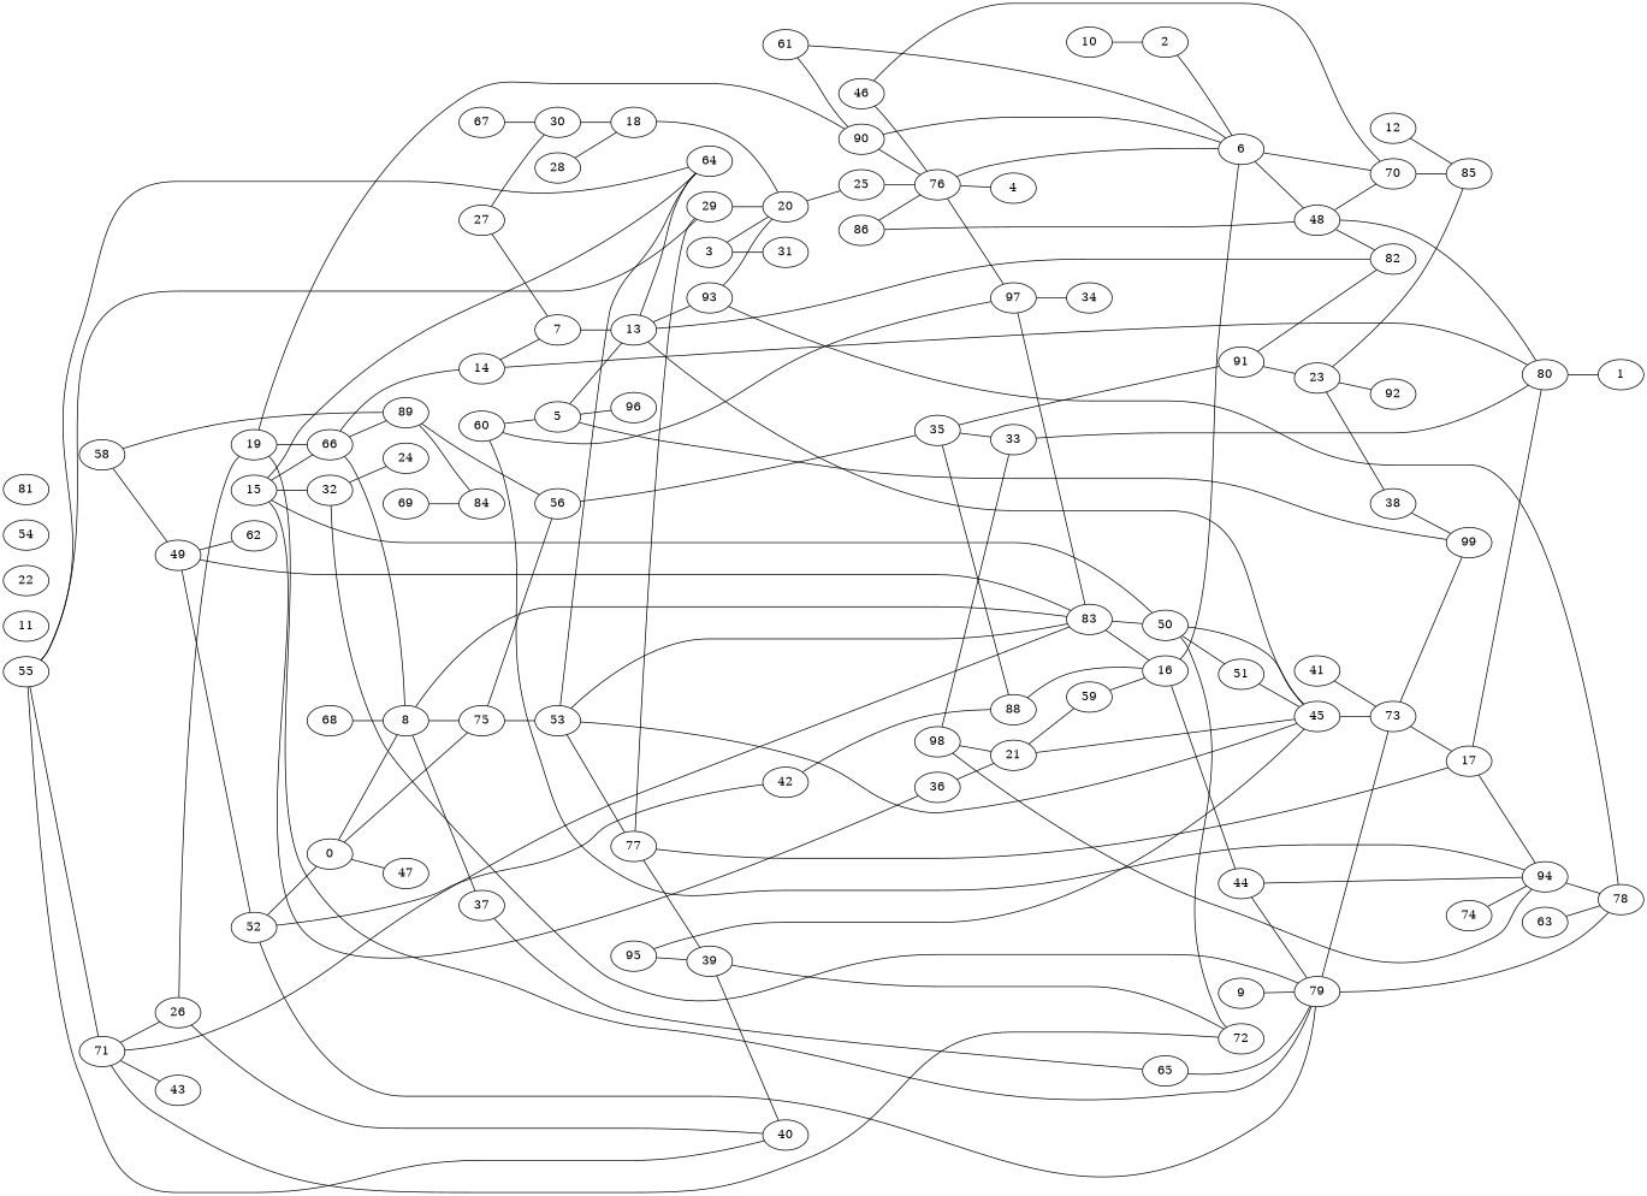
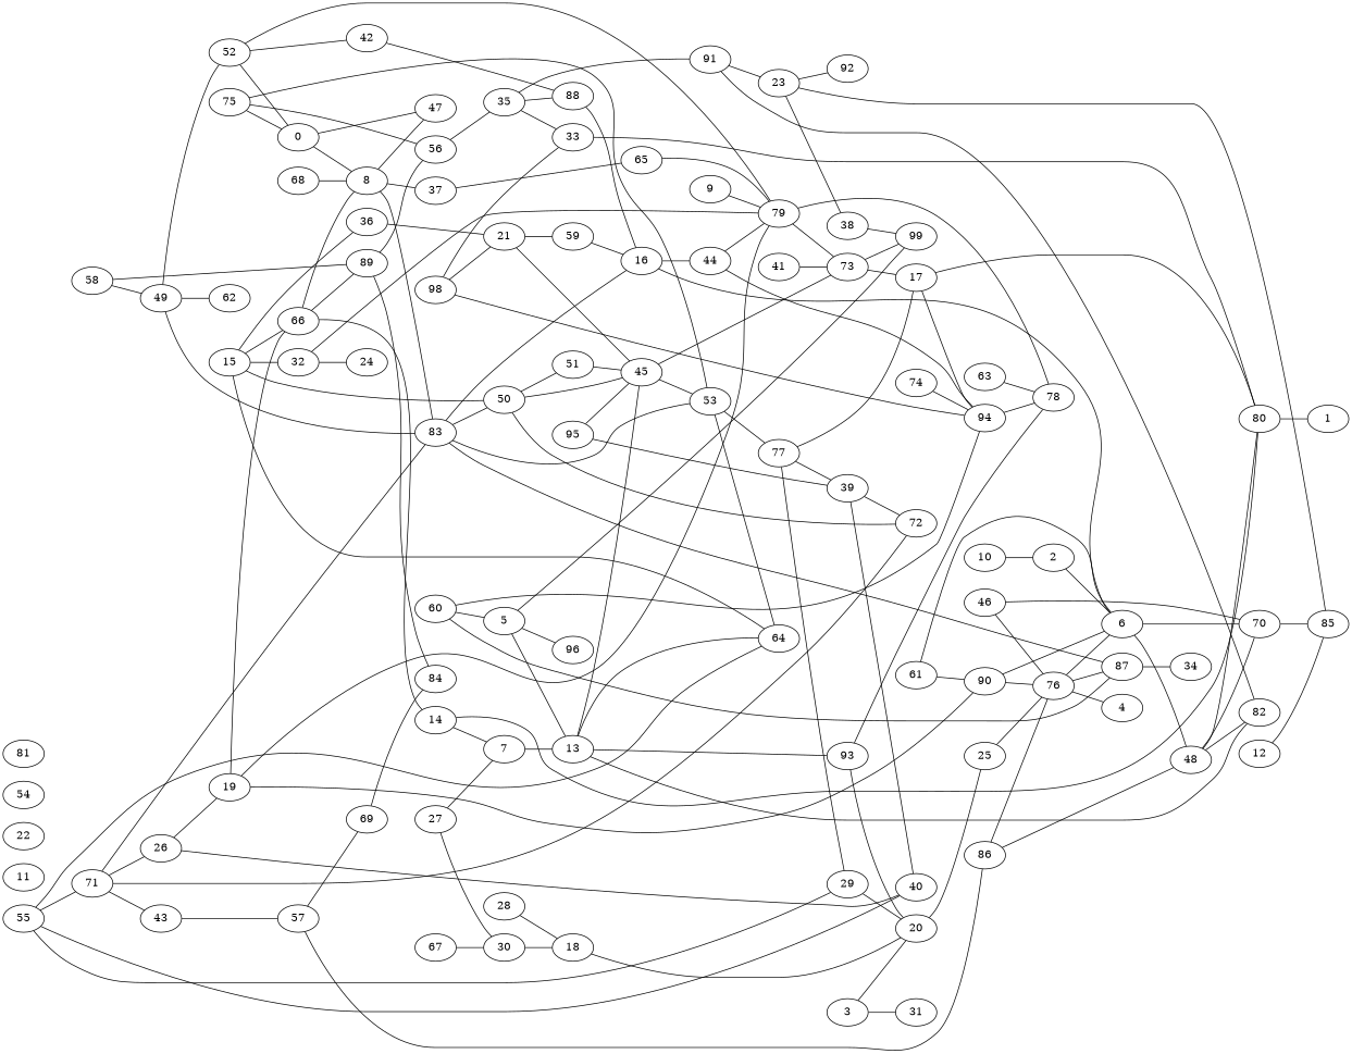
  graph {
    rankdir=LR
    0
    8
    47
    37
    75
    83
    2
    6
    48
    70
    3
    20
    31
    25
    5
    13
    96
    99
    45
    82
    93
    64
    80
    85
    7
    65
    53
    56
    50
    16
    9
    79
    73
    10
    11
    12
    78
    14
    1
    15
    32
    36
    66
    24
    21
    72
    51
    89
    44
    94
    17
    18
    19
    90
    76
    59
    22
    23
    38
    92
-   87 [label=97]
+   87
    4
    26
    40
    27
    30
    28
    29
    33
    35
    88
    91
    39
    41
    42
    43
+   57
    69
    86
    77
    46
    49
    52
    62
    54
    55
    71
    84
    58
    60
    34
    61
    63
    67
    68
    74
    81
    95
    98
    0 -- 8
    0 -- 47
    8 -- 37
-   8 -- 75
+   8 -- 47
    8 -- 83
    37 -- 65
    75 -- 0
    75 -- 53
    75 -- 56
    83 -- 50
    83 -- 16
    2 -- 6
    6 -- 48
    6 -- 70
    48 -- 70
    48 -- 82
    48 -- 80
    70 -- 85
    3 -- 20
    3 -- 31
    20 -- 25
    25 -- 76
    5 -- 13
    5 -- 96
    5 -- 99
    13 -- 45
    13 -- 82
    13 -- 93
    13 -- 64
    45 -- 53
    45 -- 73
    93 -- 20
    93 -- 78
    80 -- 1
    7 -- 13
    65 -- 79
    53 -- 83
    53 -- 64
    53 -- 77
    56 -- 35
    50 -- 45
    50 -- 72
    50 -- 51
    16 -- 6
    16 -- 44
    9 -- 79
    79 -- 73
    73 -- 99
    73 -- 17
    10 -- 2
    12 -- 85
    78 -- 79
    14 -- 80
    14 -- 7
    15 -- 64
    15 -- 50
    15 -- 32
    15 -- 36
    15 -- 66
    32 -- 79
    32 -- 24
    36 -- 21
    66 -- 8
    66 -- 14
    66 -- 89
    21 -- 45
    21 -- 59
    51 -- 45
    89 -- 56
    89 -- 84
    44 -- 79
    44 -- 94
    94 -- 78
    17 -- 80
    17 -- 94
    18 -- 20
    19 -- 79
    19 -- 66
    19 -- 90
    90 -- 6
    90 -- 76
    76 -- 6
    76 -- 87
    76 -- 4
    59 -- 16
    23 -- 85
    23 -- 38
    23 -- 92
    38 -- 99
    87 -- 83
    87 -- 34
    26 -- 19
    26 -- 40
    27 -- 7
    27 -- 30
    30 -- 18
    28 -- 18
    29 -- 20
    33 -- 80
    35 -- 33
    35 -- 88
    35 -- 91
    88 -- 16
    91 -- 82
    91 -- 23
    39 -- 72
    39 -- 40
    41 -- 73
    42 -- 88
+   43 -- 57
+   57 -- 69
+   57 -- 86
    69 -- 84
    86 -- 48
    86 -- 76
    77 -- 17
    77 -- 29
    77 -- 39
    46 -- 70
    46 -- 76
    49 -- 83
    49 -- 52
    49 -- 62
    52 -- 0
    52 -- 79
    52 -- 42
    55 -- 64
    55 -- 40
    55 -- 29
    55 -- 71
    71 -- 83
    71 -- 72
    71 -- 26
    71 -- 43
    58 -- 89
    58 -- 49
    60 -- 5
    60 -- 94
    60 -- 87
    61 -- 6
    61 -- 90
    63 -- 78
    67 -- 30
    68 -- 8
    74 -- 94
    95 -- 45
    95 -- 39
    98 -- 21
    98 -- 94
    98 -- 33
  }
